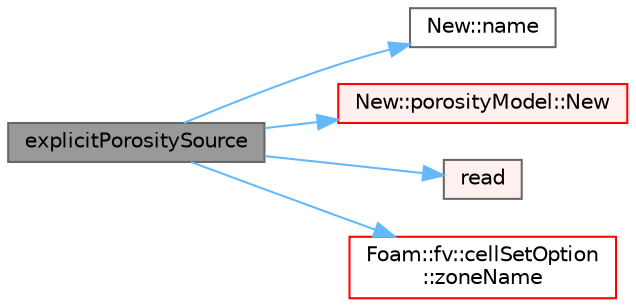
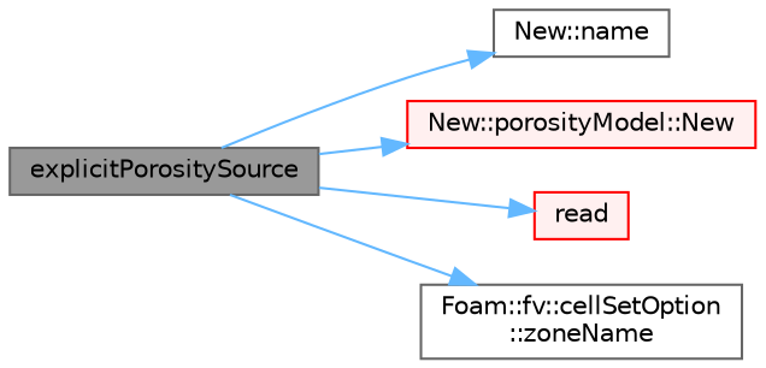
  digraph {
    rankdir=LR
    node [color=grey40 fillcolor=white fontname=Helvetica fontsize=10 shape=box style=filled]
    edge [color=steelblue1 fontname=Helvetica fontsize=10 labelfontname=Helvetica labelfontsize=10 style=solid]
    n1 [color=gray40 fillcolor=grey60 fontcolor=black height=0.2 label=explicitPorositySource width=0.4]
    n2 [height=0.2 label="New::name" width=0.4]
    n3 [color=red fillcolor="#FFF0F0" height=0.2 label="New::porosityModel::New" width=0.4]
-   n4 [fillcolor="#FFF0F0" height=0.2 label=read width=0.4]
-   n5 [color=red height=0.2 label="Foam::fv::cellSetOption\l::zoneName" width=0.4]
+   n4 [color=red fillcolor="#FFF0F0" height=0.2 label=read width=0.4]
+   n5 [height=0.2 label="Foam::fv::cellSetOption\l::zoneName" width=0.4]
    n1 -> n2
    n1 -> n3
    n1 -> n4
    n1 -> n5
  }
